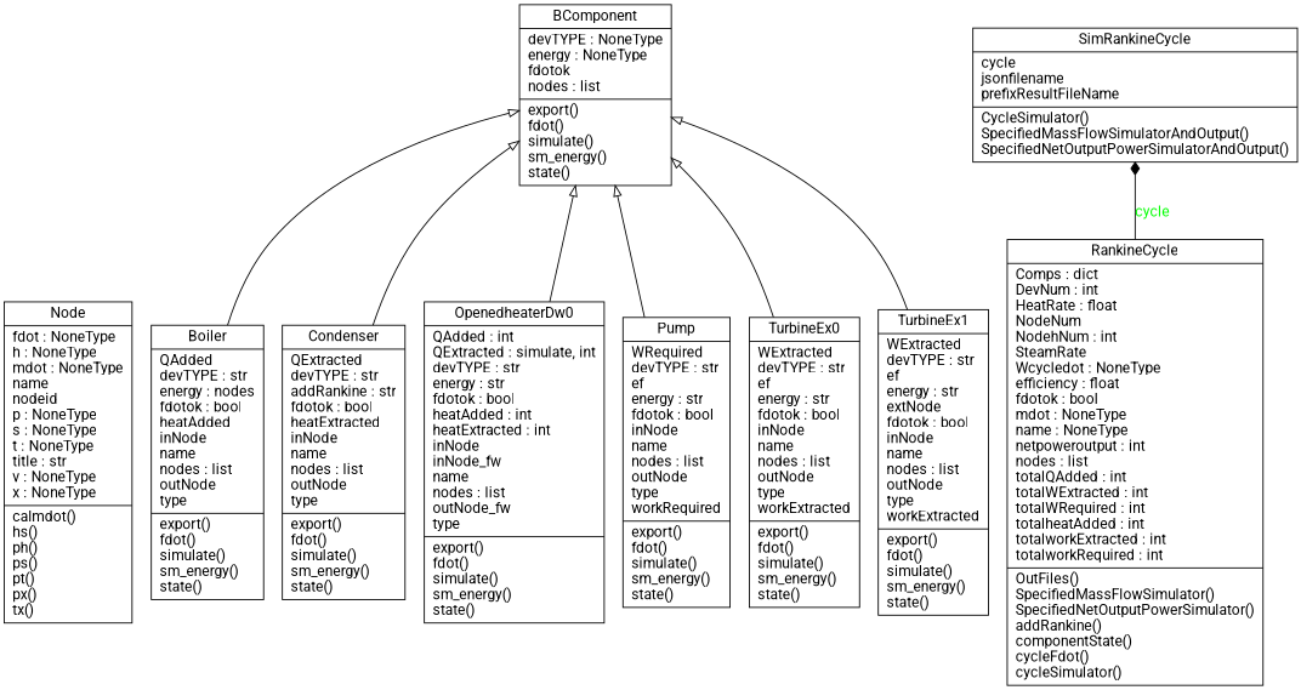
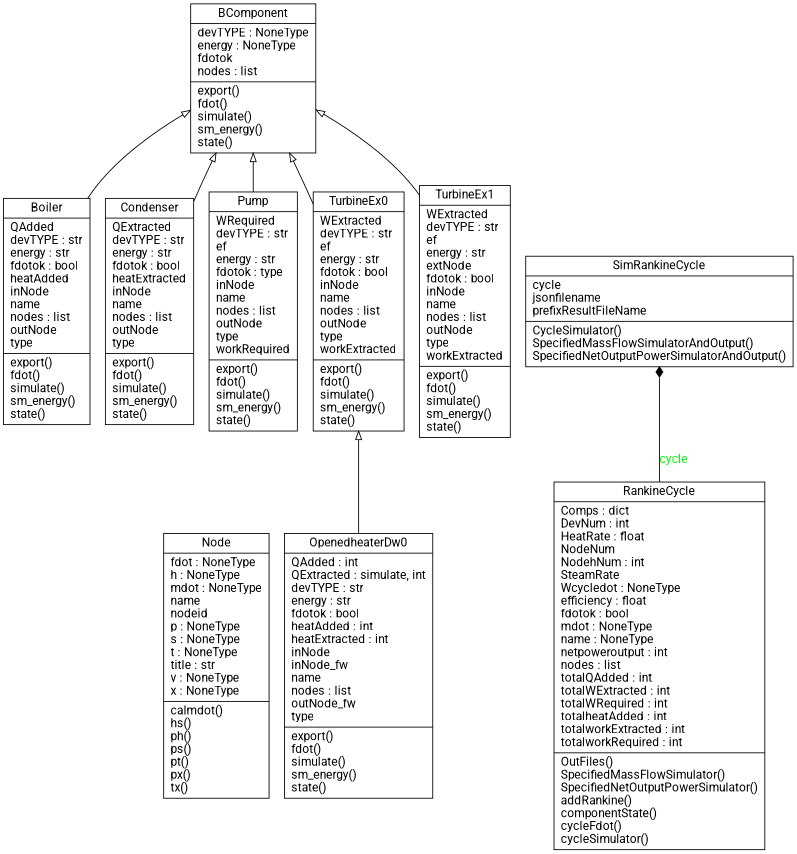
  digraph {
    fontname=Roboto
    rankdir=BT
    node [fontname=Roboto shape=record]
    edge [arrowhead=empty arrowtail=none fontname=Roboto]
    n1 [label="{Node|fdot : NoneType\lh : NoneType\lmdot : NoneType\lname\lnodeid\lp : NoneType\ls : NoneType\lt : NoneType\ltitle : str\lv : NoneType\lx : NoneType\l|calmdot()\lhs()\lph()\lps()\lpt()\lpx()\ltx()\l}"]
    n2 [label="{BComponent|devTYPE : NoneType\lenergy : NoneType\lfdotok\lnodes : list\l|export()\lfdot()\lsimulate()\lsm_energy()\lstate()\l}"]
-   n3 [label="{Boiler|QAdded\ldevTYPE : str\lenergy : nodes\lfdotok : bool\lheatAdded\linNode\lname\lnodes : list\loutNode\ltype\l|export()\lfdot()\lsimulate()\lsm_energy()\lstate()\l}"]
-   n4 [label="{Condenser|QExtracted\ldevTYPE : str\laddRankine : str\lfdotok : bool\lheatExtracted\linNode\lname\lnodes : list\loutNode\ltype\l|export()\lfdot()\lsimulate()\lsm_energy()\lstate()\l}"]
+   n3 [label="{Boiler|QAdded\ldevTYPE : str\lenergy : str\lfdotok : bool\lheatAdded\linNode\lname\lnodes : list\loutNode\ltype\l|export()\lfdot()\lsimulate()\lsm_energy()\lstate()\l}"]
+   n4 [label="{Condenser|QExtracted\ldevTYPE : str\lenergy : str\lfdotok : bool\lheatExtracted\linNode\lname\lnodes : list\loutNode\ltype\l|export()\lfdot()\lsimulate()\lsm_energy()\lstate()\l}"]
    n5 [label="{OpenedheaterDw0|QAdded : int\lQExtracted : simulate, int\ldevTYPE : str\lenergy : str\lfdotok : bool\lheatAdded : int\lheatExtracted : int\linNode\linNode_fw\lname\lnodes : list\loutNode_fw\ltype\l|export()\lfdot()\lsimulate()\lsm_energy()\lstate()\l}"]
-   n6 [label="{Pump|WRequired\ldevTYPE : str\lef\lenergy : str\lfdotok : bool\linNode\lname\lnodes : list\loutNode\ltype\lworkRequired\l|export()\lfdot()\lsimulate()\lsm_energy()\lstate()\l}"]
+   n6 [label="{Pump|WRequired\ldevTYPE : str\lef\lenergy : str\lfdotok : type\linNode\lname\lnodes : list\loutNode\ltype\lworkRequired\l|export()\lfdot()\lsimulate()\lsm_energy()\lstate()\l}"]
    n7 [label="{TurbineEx0|WExtracted\ldevTYPE : str\lef\lenergy : str\lfdotok : bool\linNode\lname\lnodes : list\loutNode\ltype\lworkExtracted\l|export()\lfdot()\lsimulate()\lsm_energy()\lstate()\l}"]
    n8 [label="{TurbineEx1|WExtracted\ldevTYPE : str\lef\lenergy : str\lextNode\lfdotok : bool\linNode\lname\lnodes : list\loutNode\ltype\lworkExtracted\l|export()\lfdot()\lsimulate()\lsm_energy()\lstate()\l}"]
    n9 [label="{RankineCycle|Comps : dict\lDevNum : int\lHeatRate : float\lNodeNum\lNodehNum : int\lSteamRate\lWcycledot : NoneType\lefficiency : float\lfdotok : bool\lmdot : NoneType\lname : NoneType\lnetpoweroutput : int\lnodes : list\ltotalQAdded : int\ltotalWExtracted : int\ltotalWRequired : int\ltotalheatAdded : int\ltotalworkExtracted : int\ltotalworkRequired : int\l|OutFiles()\lSpecifiedMassFlowSimulator()\lSpecifiedNetOutputPowerSimulator()\laddRankine()\lcomponentState()\lcycleFdot()\lcycleSimulator()\l}"]
    n10 [label="{SimRankineCycle|cycle\ljsonfilename\lprefixResultFileName\l|CycleSimulator()\lSpecifiedMassFlowSimulatorAndOutput()\lSpecifiedNetOutputPowerSimulatorAndOutput()\l}"]
    n3 -> n2
    n4 -> n2
-   n5 -> n2
+   n5 -> n7
    n6 -> n2
    n7 -> n2
    n8 -> n2
    n9 -> n10 [arrowhead=diamond fontcolor=green label=cycle style=solid]
  }
